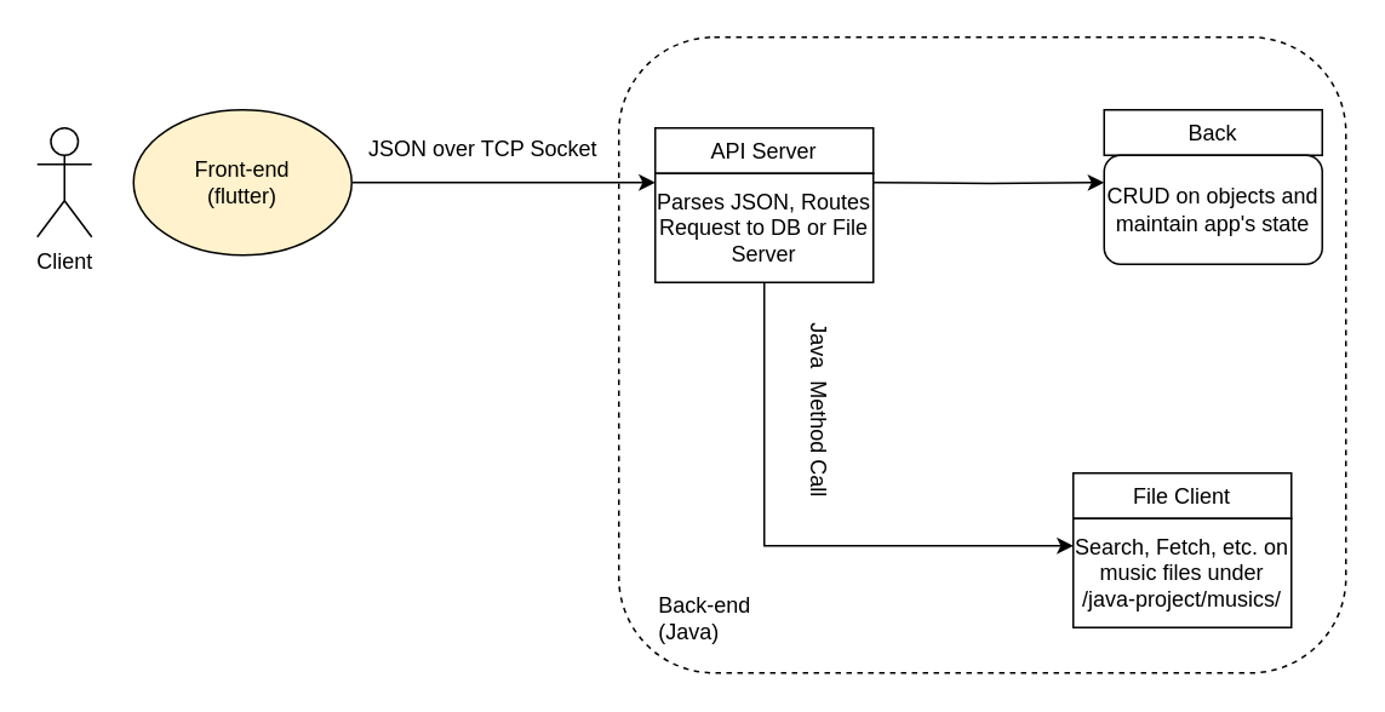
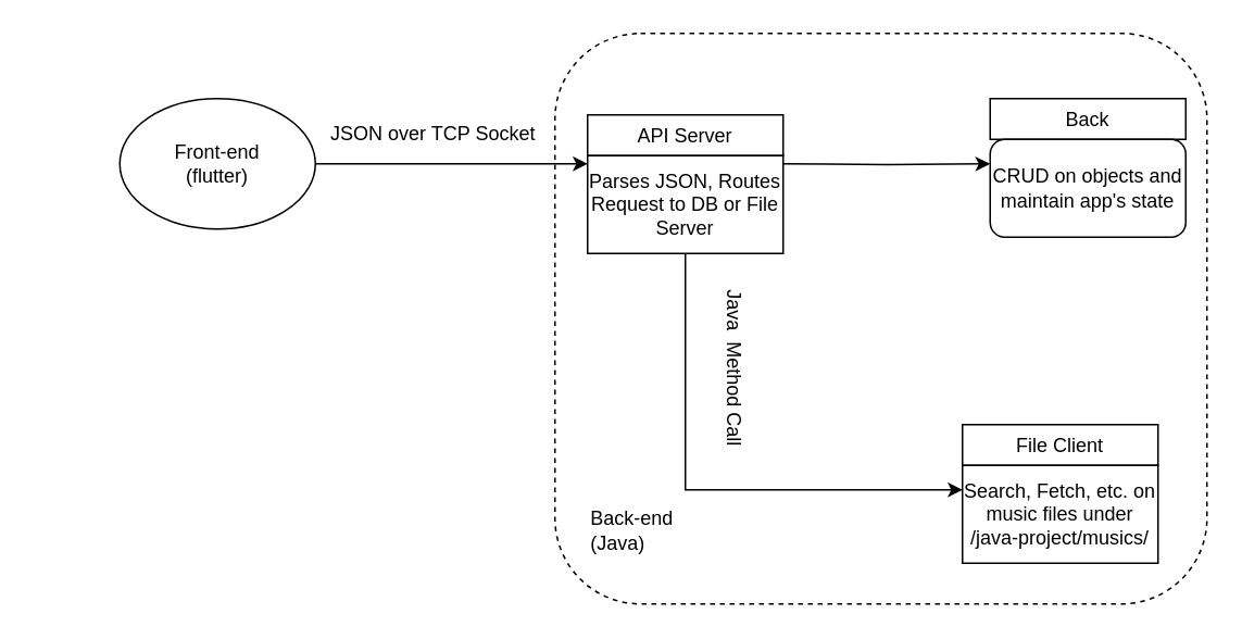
  <mxCell id="0" />
  <mxCell id="1" parent="0" />
  <mxCell id="2" style="edgeStyle=orthogonalEdgeStyle;rounded=0;orthogonalLoop=1;jettySize=auto;html=1;" edge="1" parent="1" source="3"><mxGeometry relative="1" as="geometry"><mxPoint x="360" y="100" as="targetPoint" /></mxGeometry></mxCell>
- <mxCell id="3" value="Front-end&lt;br&gt;(flutter)" style="ellipse;whiteSpace=wrap;html=1;fillColor=#fff2cc;" parent="1" vertex="1"><mxGeometry x="73" y="60" width="120" height="80" as="geometry" /></mxCell>
- <mxCell id="4" value="&lt;div&gt;Client&lt;/div&gt;&lt;div&gt;&lt;br&gt;&lt;/div&gt;" style="shape=umlActor;verticalLabelPosition=bottom;verticalAlign=top;html=1;outlineConnect=0;" parent="1" vertex="1"><mxGeometry x="20" y="70" width="30" height="60" as="geometry" /></mxCell>
+ <mxCell id="3" value="Front-end&lt;br&gt;(flutter)" style="ellipse;whiteSpace=wrap;html=1;" parent="1" vertex="1"><mxGeometry x="73" y="60" width="120" height="80" as="geometry" /></mxCell>
  <mxCell id="5" value="" style="rounded=1;whiteSpace=wrap;html=1;dashed=1;fillColor=none;align=right;labelPosition=left;verticalLabelPosition=top;verticalAlign=bottom;" vertex="1" parent="1"><mxGeometry x="340" y="20" width="400" height="350" as="geometry" /></mxCell>
  <mxCell id="6" style="edgeStyle=orthogonalEdgeStyle;rounded=0;orthogonalLoop=1;jettySize=auto;html=1;entryX=0;entryY=0.25;entryDx=0;entryDy=0;" edge="1" parent="1" target="19"><mxGeometry relative="1" as="geometry"><mxPoint x="480" y="100" as="sourcePoint" /><mxPoint x="630" y="110" as="targetPoint" /></mxGeometry></mxCell>
  <mxCell id="7" value="" style="edgeStyle=orthogonalEdgeStyle;rounded=0;orthogonalLoop=1;jettySize=auto;html=1;entryX=0;entryY=0.25;entryDx=0;entryDy=0;" edge="1" parent="1" target="16"><mxGeometry relative="1" as="geometry"><mxPoint x="420" y="140" as="sourcePoint" /><mxPoint x="572" y="300" as="targetPoint" /><Array as="points"><mxPoint x="420" y="300" /></Array></mxGeometry></mxCell>
  <mxCell id="8" value="JSON over TCP Socket" style="text;html=1;align=center;verticalAlign=middle;resizable=0;points=[];autosize=1;strokeColor=none;fillColor=none;" vertex="1" parent="1"><mxGeometry x="190" y="67" width="150" height="30" as="geometry" /></mxCell>
- <mxCell id="9" value="&lt;div align=&quot;left&quot;&gt;Back-end&lt;br&gt;&lt;/div&gt;&lt;div align=&quot;left&quot;&gt;(Java)&lt;br&gt;&lt;/div&gt;" style="text;html=1;align=center;verticalAlign=middle;resizable=0;points=[];autosize=1;strokeColor=none;fillColor=none;" vertex="1" parent="1"><mxGeometry x="352" y="320" width="70" height="40" as="geometry" /></mxCell>
+ <mxCell id="9" value="&lt;div align=&quot;left&quot;&gt;Back-end&lt;br&gt;&lt;/div&gt;&lt;div align=&quot;left&quot;&gt;(Java)&lt;br&gt;&lt;/div&gt;" style="text;html=1;align=center;verticalAlign=middle;resizable=0;points=[];autosize=1;strokeColor=none;fillColor=none;" vertex="1" parent="1"><mxGeometry x="352" y="305" width="70" height="40" as="geometry" /></mxCell>
  <mxCell id="10" value="Java&amp;nbsp; Method Call" style="text;html=1;align=center;verticalAlign=middle;resizable=0;points=[];autosize=1;strokeColor=none;fillColor=none;rotation=90;" vertex="1" parent="1"><mxGeometry x="390" y="210" width="120" height="30" as="geometry" /></mxCell>
  <mxCell id="11" value="" style="group" vertex="1" connectable="0" parent="1"><mxGeometry x="360" y="70" width="120" height="85" as="geometry" /></mxCell>
  <mxCell id="12" value="API Server" style="rounded=0;whiteSpace=wrap;html=1;" vertex="1" parent="11"><mxGeometry width="120" height="25" as="geometry" /></mxCell>
  <mxCell id="13" value="Parses JSON, Routes Request to DB or File Server" style="rounded=0;whiteSpace=wrap;html=1;" vertex="1" parent="11"><mxGeometry y="25" width="120" height="60" as="geometry" /></mxCell>
  <mxCell id="14" value="" style="group" vertex="1" connectable="0" parent="1"><mxGeometry x="590" y="260" width="120" height="85" as="geometry" /></mxCell>
  <mxCell id="15" value="File Client" style="rounded=0;whiteSpace=wrap;html=1;" vertex="1" parent="14"><mxGeometry width="120" height="25" as="geometry" /></mxCell>
  <mxCell id="16" value="Search, Fetch, etc. on music files under /java-project/musics/" style="rounded=0;whiteSpace=wrap;html=1;" vertex="1" parent="14"><mxGeometry y="25" width="120" height="60" as="geometry" /></mxCell>
  <mxCell id="17" value="" style="group" vertex="1" connectable="0" parent="1"><mxGeometry x="607" y="60" width="120" height="85" as="geometry" /></mxCell>
  <mxCell id="18" value="Back" style="rounded=0;whiteSpace=wrap;html=1;" vertex="1" parent="17"><mxGeometry width="120" height="25" as="geometry" /></mxCell>
  <mxCell id="19" value="CRUD on objects and maintain app's state" style="whiteSpace=wrap;html=1;rounded=1;" vertex="1" parent="17"><mxGeometry y="25" width="120" height="60" as="geometry" /></mxCell>
